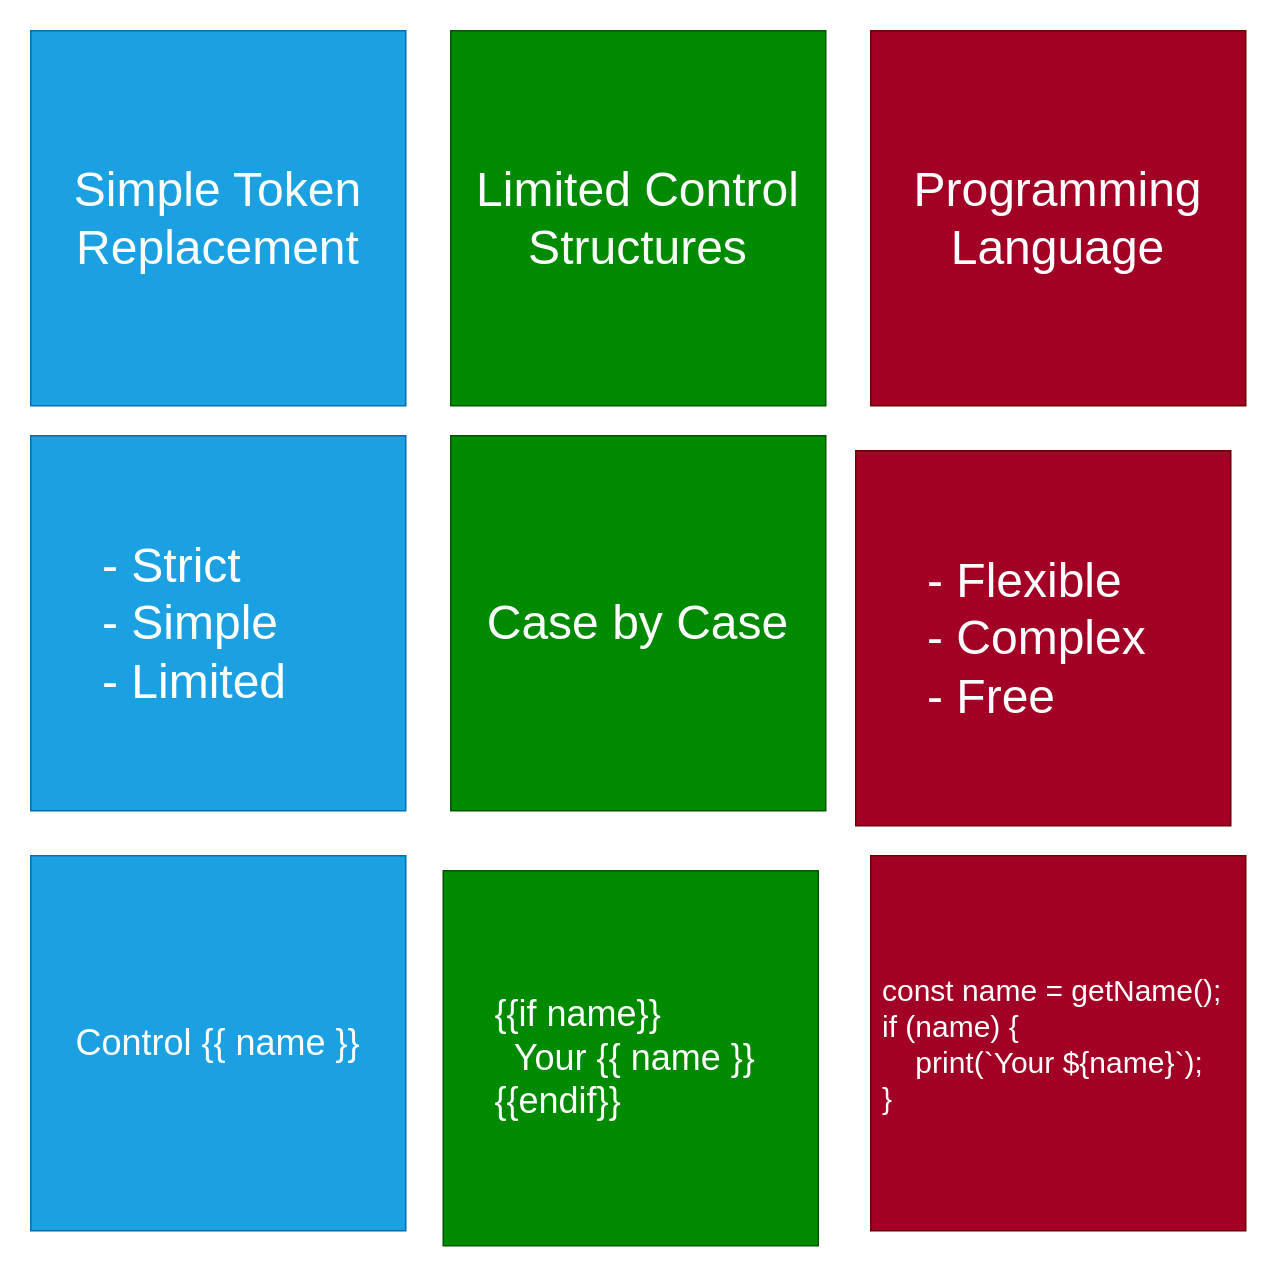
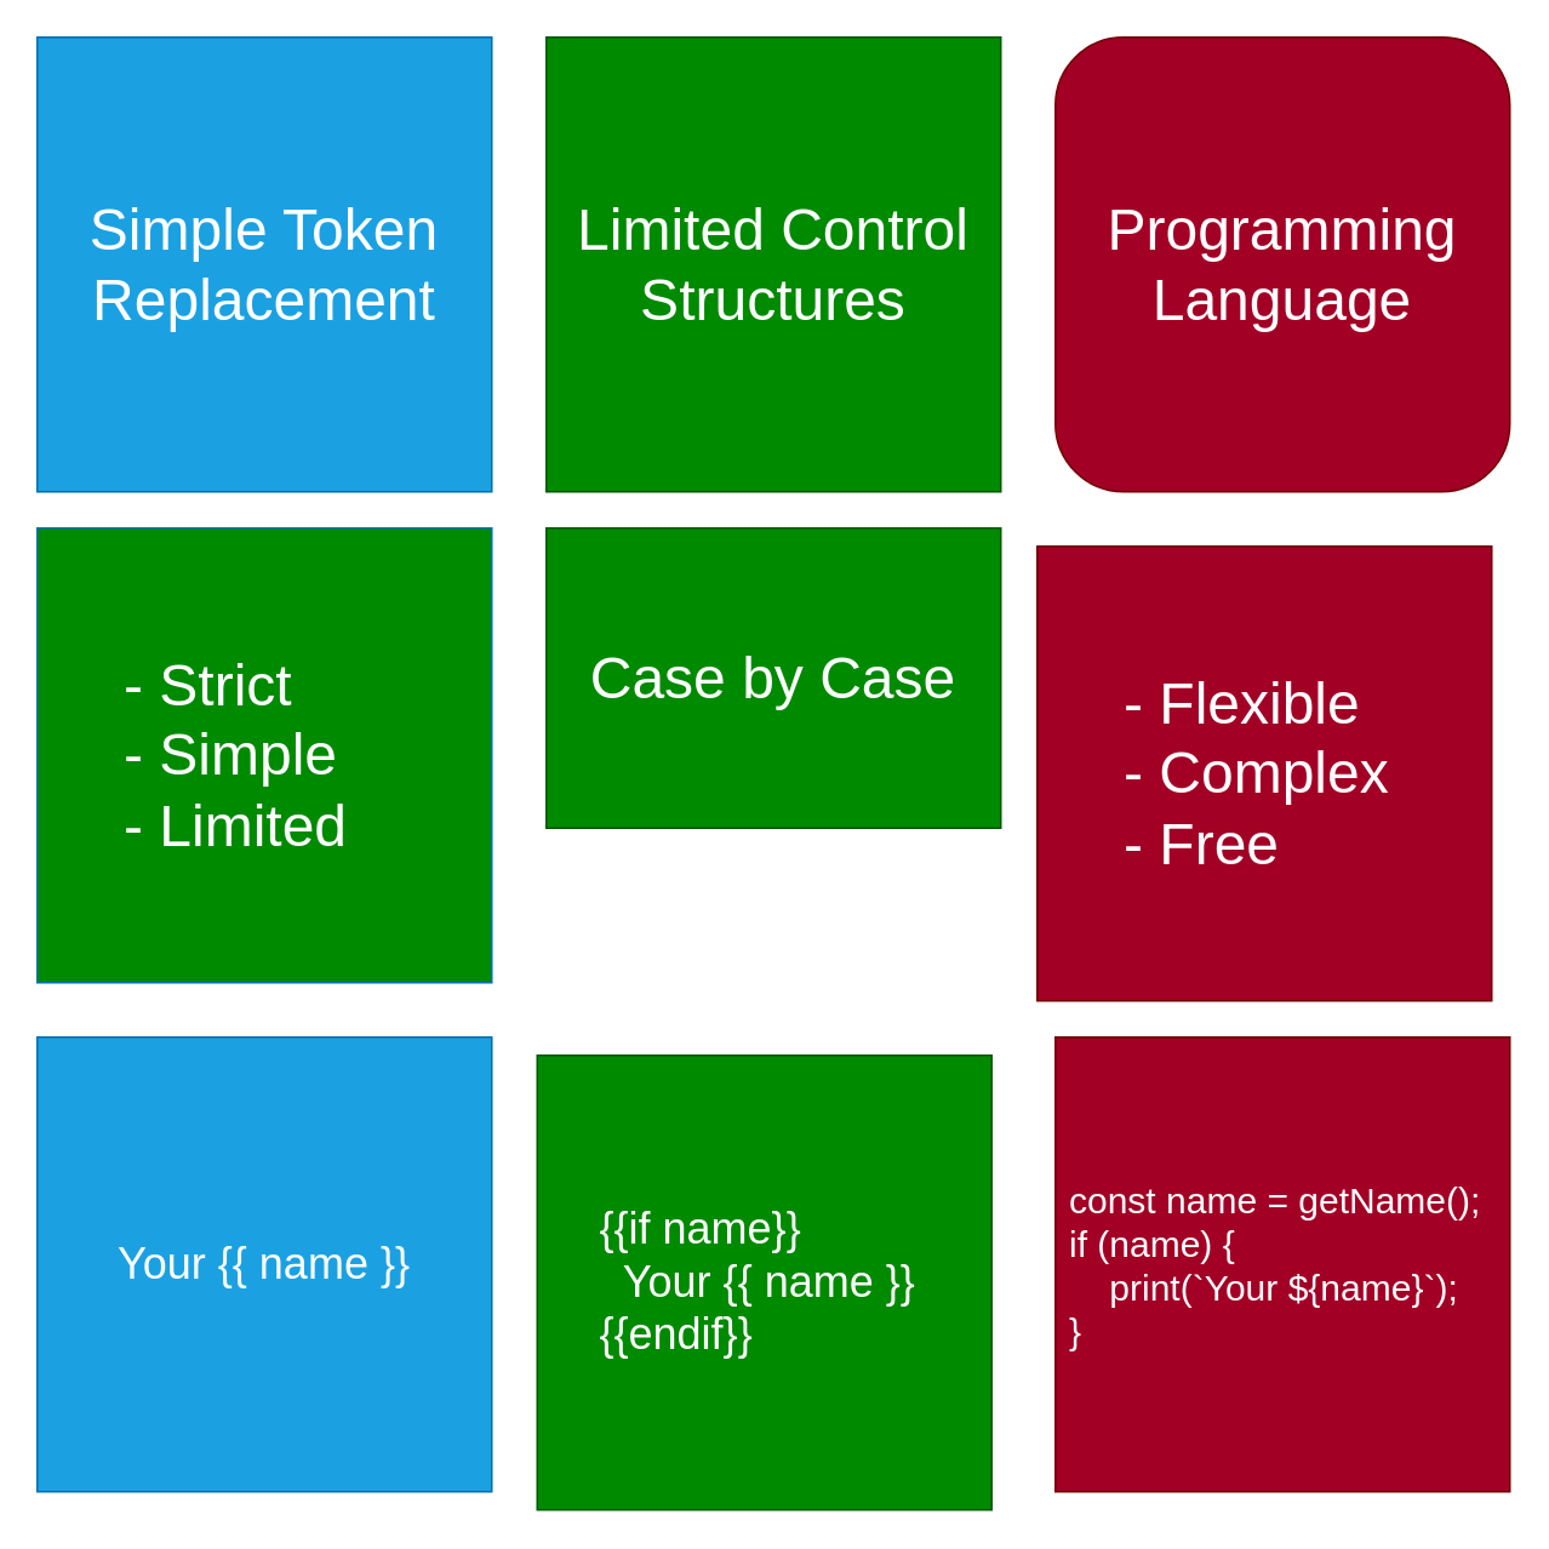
  <mxCell id="0" />
  <mxCell id="1" parent="0" />
- <mxCell id="2" value="- Strict&#10;- Simple&#10;- Limited" style="fillColor=#1ba1e2;strokeColor=#006EAF;fontSize=32;verticalAlign=middle;whiteSpace=wrap;fontColor=#ffffff;spacing=8;align=left;spacingLeft=40;" vertex="1" parent="1"><mxGeometry x="20" y="290" width="250" height="250" as="geometry" /></mxCell>
- <mxCell id="3" value="Case by Case" style="fillColor=#008a00;strokeColor=#005700;fontSize=32;verticalAlign=middle;whiteSpace=wrap;fontColor=#ffffff;spacing=8;" vertex="1" parent="1"><mxGeometry x="300" y="290" width="250" height="250" as="geometry" /></mxCell>
+ <mxCell id="2" value="- Strict&#10;- Simple&#10;- Limited" style="fillColor=#008a00;strokeColor=#006EAF;fontSize=32;verticalAlign=middle;whiteSpace=wrap;fontColor=#ffffff;spacing=8;align=left;spacingLeft=40;" vertex="1" parent="1"><mxGeometry x="20" y="290" width="250" height="250" as="geometry" /></mxCell>
+ <mxCell id="3" value="Case by Case" style="fillColor=#008a00;strokeColor=#005700;fontSize=32;verticalAlign=middle;whiteSpace=wrap;fontColor=#ffffff;spacing=8;" vertex="1" parent="1"><mxGeometry x="300" y="290" width="250" height="165" as="geometry" /></mxCell>
  <mxCell id="4" value="- Flexible&#10;- Complex&#10;- Free" style="fillColor=#a20025;strokeColor=#6F0000;fontSize=32;verticalAlign=middle;whiteSpace=wrap;fontColor=#ffffff;spacing=8;align=left;spacingLeft=40;" vertex="1" parent="1"><mxGeometry x="570" y="300" width="250" height="250" as="geometry" /></mxCell>
- <mxCell id="5" value="Control {{ name }}" style="fillColor=#1ba1e2;strokeColor=#006EAF;fontSize=24;verticalAlign=middle;whiteSpace=wrap;fontColor=#ffffff;spacing=8;" vertex="1" parent="1"><mxGeometry x="20" y="570" width="250" height="250" as="geometry" /></mxCell>
+ <mxCell id="5" value="Your {{ name }}" style="fillColor=#1ba1e2;strokeColor=#006EAF;fontSize=24;verticalAlign=middle;whiteSpace=wrap;fontColor=#ffffff;spacing=8;" vertex="1" parent="1"><mxGeometry x="20" y="570" width="250" height="250" as="geometry" /></mxCell>
  <mxCell id="6" value="    {{if name}}&#10;      Your {{ name }}&#10;    {{endif}}" style="fillColor=#008a00;strokeColor=#005700;fontSize=24;verticalAlign=middle;whiteSpace=wrap;fontColor=#ffffff;align=left;spacing=8;" vertex="1" parent="1"><mxGeometry x="295" y="580" width="250" height="250" as="geometry" /></mxCell>
  <mxCell id="7" value="const name = getName();&#10;if (name) {&#10;    print(`Your ${name}`);&#10;}" style="fillColor=#a20025;strokeColor=#6F0000;fontSize=20;verticalAlign=middle;whiteSpace=wrap;fontColor=#ffffff;align=left;spacingLeft=0;spacing=8;" vertex="1" parent="1"><mxGeometry x="580" y="570" width="250" height="250" as="geometry" /></mxCell>
  <mxCell id="8" value="Simple Token Replacement" style="fillColor=#1ba1e2;strokeColor=#006EAF;fontSize=32;verticalAlign=middle;whiteSpace=wrap;fontColor=#ffffff;spacing=8;" vertex="1" parent="1"><mxGeometry x="20" y="20" width="250" height="250" as="geometry" /></mxCell>
  <mxCell id="9" value="Limited Control Structures" style="fillColor=#008a00;strokeColor=#005700;fontSize=32;verticalAlign=middle;whiteSpace=wrap;fontColor=#ffffff;spacing=8;" vertex="1" parent="1"><mxGeometry x="300" y="20" width="250" height="250" as="geometry" /></mxCell>
- <mxCell id="10" value="Programming Language" style="fillColor=#a20025;strokeColor=#6F0000;fontSize=32;verticalAlign=middle;whiteSpace=wrap;fontColor=#ffffff;spacing=8;" vertex="1" parent="1"><mxGeometry x="580" y="20" width="250" height="250" as="geometry" /></mxCell>
+ <mxCell id="10" value="Programming Language" style="fillColor=#a20025;strokeColor=#6F0000;fontSize=32;verticalAlign=middle;whiteSpace=wrap;fontColor=#ffffff;spacing=8;rounded=1;" vertex="1" parent="1"><mxGeometry x="580" y="20" width="250" height="250" as="geometry" /></mxCell>
